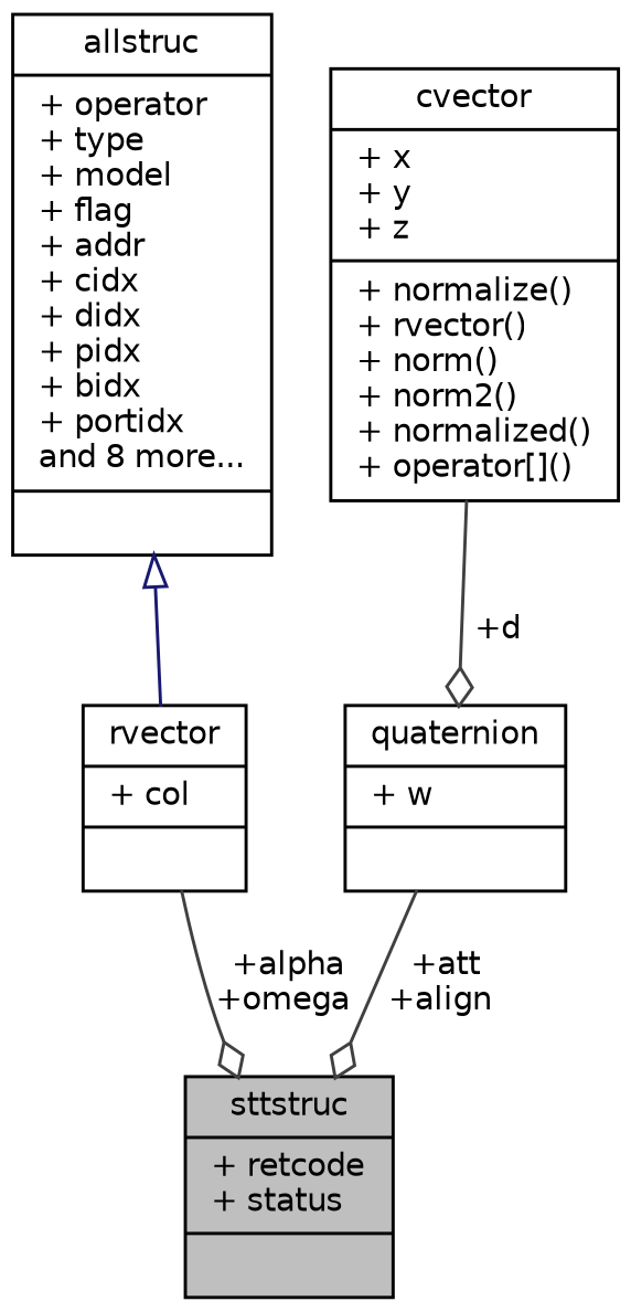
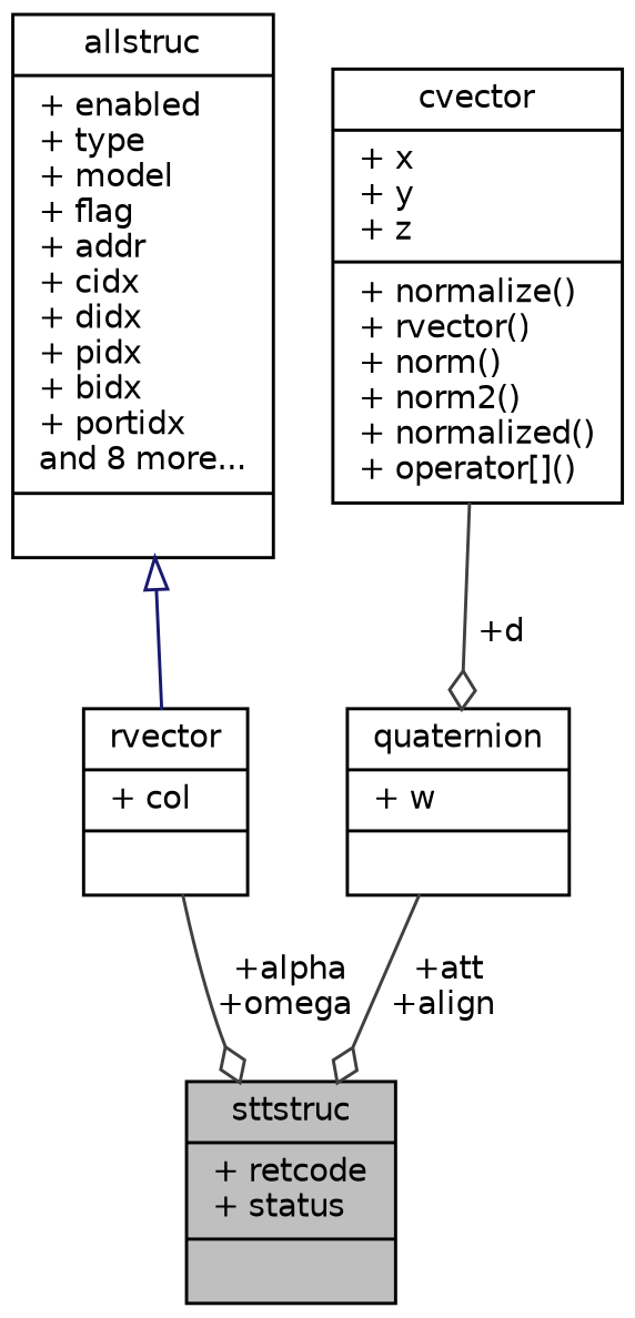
  digraph {
    node [color=black fillcolor=white fontname=Helvetica fontsize=10 shape=record style=filled]
    edge [color=grey25 fontname=Helvetica fontsize=10 labelfontname=Helvetica labelfontsize=10 style=solid arrowhead=odiamond]
    n1 [fillcolor=grey75 fontcolor=black height=0.2 label="{sttstruc\n|+ retcode\l+ status\l|}" width=0.4]
-   n2 [height=0.2 label="{allstruc\n|+ operator\l+ type\l+ model\l+ flag\l+ addr\l+ cidx\l+ didx\l+ pidx\l+ bidx\l+ portidx\land 8 more...\l|}" width=0.4]
+   n2 [height=0.2 label="{allstruc\n|+ enabled\l+ type\l+ model\l+ flag\l+ addr\l+ cidx\l+ didx\l+ pidx\l+ bidx\l+ portidx\land 8 more...\l|}" width=0.4]
    n3 [height=0.2 label="{rvector\n|+ col\l|}" width=0.4]
    n4 [height=0.2 label="{quaternion\n|+ w\l|}" width=0.4]
    n5 [height=0.2 label="{cvector\n|+ x\l+ y\l+ z\l|+ normalize()\l+ rvector()\l+ norm()\l+ norm2()\l+ normalized()\l+ operator[]()\l}" width=0.4]
    n2 -> n3 [arrowtail=onormal color=midnightblue dir=back arrowhead=""]
    n3 -> n1 [label=" +alpha\n+omega"]
    n4 -> n1 [label=" +att\n+align"]
    n5 -> n4 [label=" +d"]
  }
